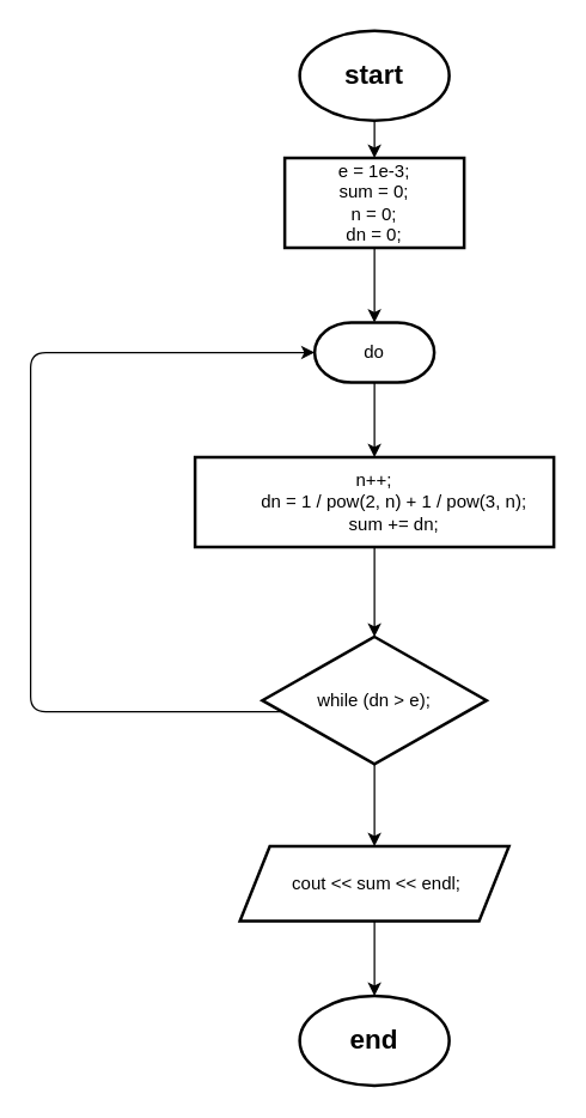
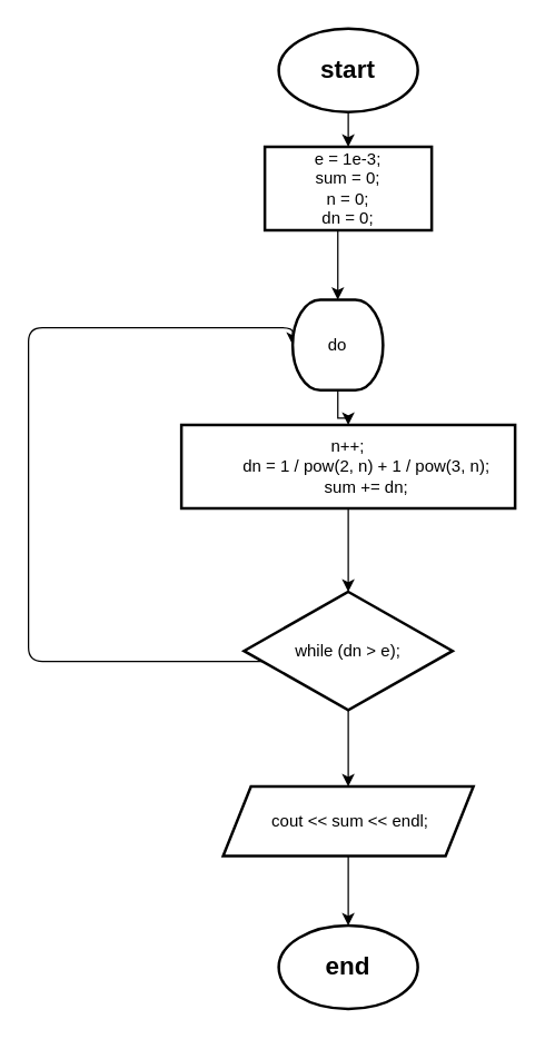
  <mxCell id="0" />
  <mxCell id="1" parent="0" />
  <mxCell id="2" value="" style="edgeStyle=segmentEdgeStyle;endArrow=classic;html=1;entryX=0;entryY=0.5;entryDx=0;entryDy=0;entryPerimeter=0;" edge="1" parent="1" target="8"><mxGeometry width="50" height="50" relative="1" as="geometry"><mxPoint x="240" y="475" as="sourcePoint" /><mxPoint x="20" y="125" as="targetPoint" /><Array as="points"><mxPoint x="20" y="475" /><mxPoint x="20" y="235" /></Array></mxGeometry></mxCell>
  <mxCell id="3" value="" style="edgeStyle=segmentEdgeStyle;endArrow=classic;html=1;entryX=0.5;entryY=0;entryDx=0;entryDy=0;entryPerimeter=0;" edge="1" parent="1" target="8"><mxGeometry width="50" height="50" relative="1" as="geometry"><mxPoint x="300" y="155" as="sourcePoint" /><mxPoint x="250" y="205" as="targetPoint" /></mxGeometry></mxCell>
  <mxCell id="4" value="" style="edgeStyle=orthogonalEdgeStyle;rounded=0;orthogonalLoop=1;jettySize=auto;html=1;" edge="1" parent="1" source="5" target="6"><mxGeometry relative="1" as="geometry" /></mxCell>
  <mxCell id="5" value="&lt;h2&gt;start&lt;/h2&gt;" style="strokeWidth=2;html=1;shape=mxgraph.flowchart.start_1;whiteSpace=wrap;" vertex="1" parent="1"><mxGeometry x="200" y="20" width="100" height="60" as="geometry" /></mxCell>
  <mxCell id="6" value="e = 1e-3;&lt;br&gt;sum = 0;&lt;br&gt;n = 0;&lt;br&gt;dn = 0;" style="whiteSpace=wrap;html=1;strokeWidth=2;" vertex="1" parent="1"><mxGeometry x="190" y="105" width="120" height="60" as="geometry" /></mxCell>
  <mxCell id="7" value="" style="edgeStyle=orthogonalEdgeStyle;rounded=0;orthogonalLoop=1;jettySize=auto;html=1;" edge="1" parent="1" source="8" target="10"><mxGeometry relative="1" as="geometry" /></mxCell>
- <mxCell id="8" value="do" style="strokeWidth=2;html=1;shape=mxgraph.flowchart.terminator;whiteSpace=wrap;" vertex="1" parent="1"><mxGeometry x="210" y="215" width="80" height="40" as="geometry" /></mxCell>
+ <mxCell id="8" value="do" style="strokeWidth=2;html=1;shape=mxgraph.flowchart.terminator;whiteSpace=wrap;" vertex="1" parent="1"><mxGeometry x="210" y="215" width="65" height="65" as="geometry" /></mxCell>
  <mxCell id="9" value="" style="edgeStyle=orthogonalEdgeStyle;rounded=0;orthogonalLoop=1;jettySize=auto;html=1;" edge="1" parent="1" source="10" target="12"><mxGeometry relative="1" as="geometry" /></mxCell>
  <mxCell id="10" value="&lt;div&gt;n++;&lt;/div&gt;&lt;div&gt;&amp;nbsp; &amp;nbsp; &amp;nbsp; &amp;nbsp; dn = 1 / pow(2, n) + 1 / pow(3, n);&lt;/div&gt;&lt;div&gt;&amp;nbsp; &amp;nbsp; &amp;nbsp; &amp;nbsp; sum += dn;&lt;/div&gt;" style="whiteSpace=wrap;html=1;strokeWidth=2;" vertex="1" parent="1"><mxGeometry x="130" y="305" width="240" height="60" as="geometry" /></mxCell>
  <mxCell id="11" value="" style="edgeStyle=orthogonalEdgeStyle;rounded=0;orthogonalLoop=1;jettySize=auto;html=1;" edge="1" parent="1" source="12" target="14"><mxGeometry relative="1" as="geometry" /></mxCell>
  <mxCell id="12" value="while (dn &amp;gt; e);" style="rhombus;whiteSpace=wrap;html=1;strokeWidth=2;" vertex="1" parent="1"><mxGeometry x="175" y="425" width="150" height="85" as="geometry" /></mxCell>
  <mxCell id="13" value="" style="edgeStyle=orthogonalEdgeStyle;rounded=0;orthogonalLoop=1;jettySize=auto;html=1;entryX=0.5;entryY=0;entryDx=0;entryDy=0;entryPerimeter=0;" edge="1" parent="1" source="14" target="15"><mxGeometry relative="1" as="geometry"><mxPoint x="250" y="680" as="targetPoint" /></mxGeometry></mxCell>
  <mxCell id="14" value="&amp;nbsp;cout &amp;lt;&amp;lt; sum &amp;lt;&amp;lt; endl;" style="shape=parallelogram;perimeter=parallelogramPerimeter;whiteSpace=wrap;html=1;fixedSize=1;strokeWidth=2;" vertex="1" parent="1"><mxGeometry x="160" y="565" width="180" height="50" as="geometry" /></mxCell>
  <mxCell id="15" value="&lt;h2&gt;end&lt;/h2&gt;" style="strokeWidth=2;html=1;shape=mxgraph.flowchart.start_1;whiteSpace=wrap;" vertex="1" parent="1"><mxGeometry x="200" y="665" width="100" height="60" as="geometry" /></mxCell>
